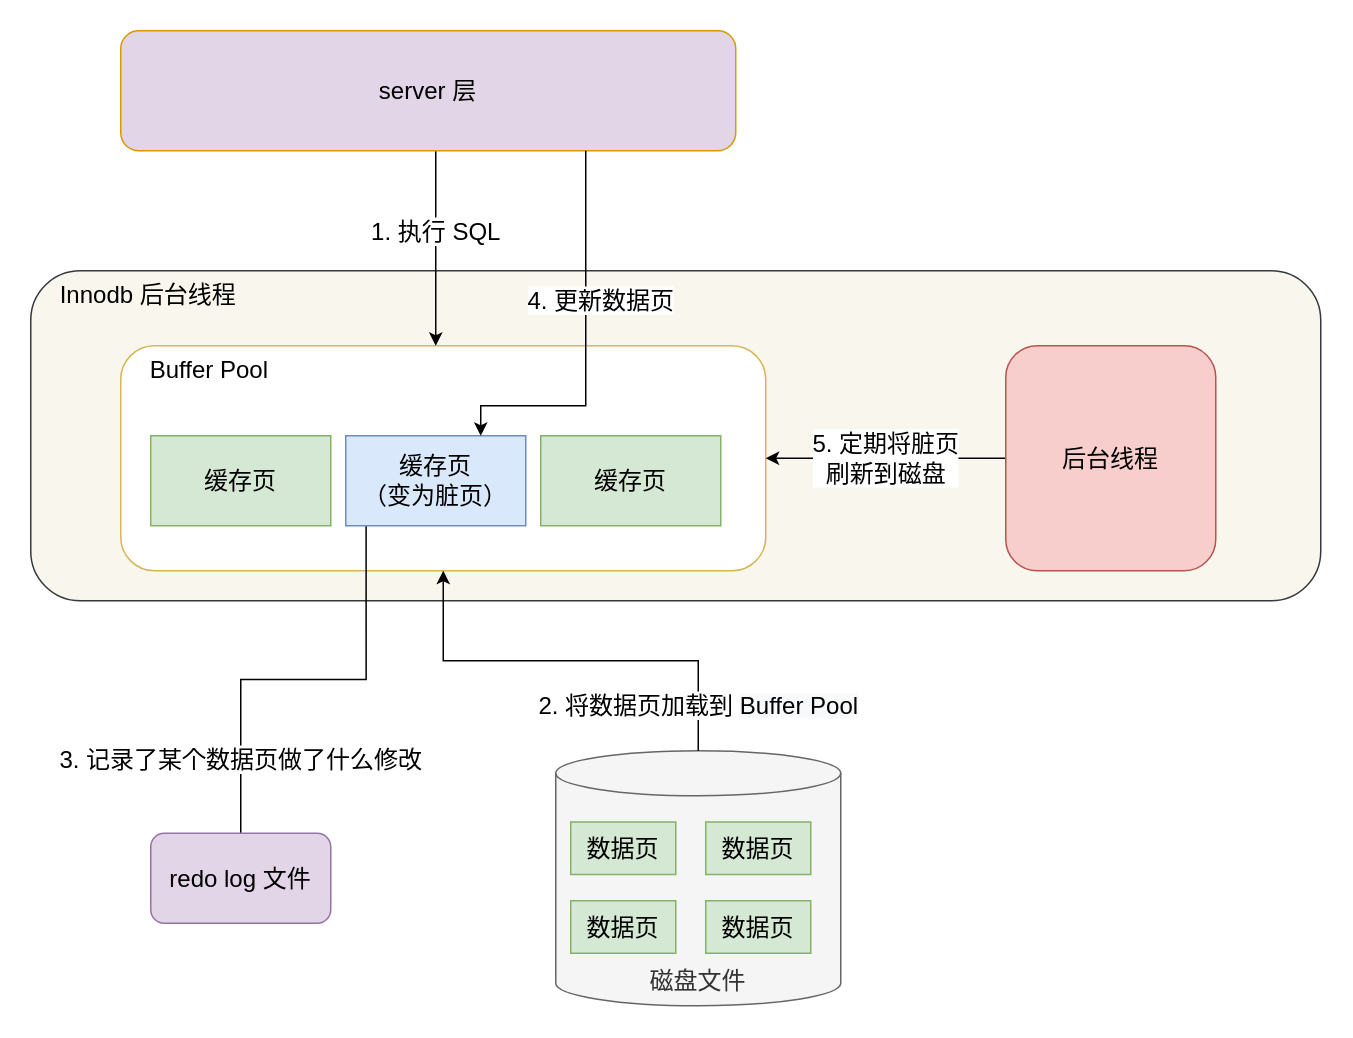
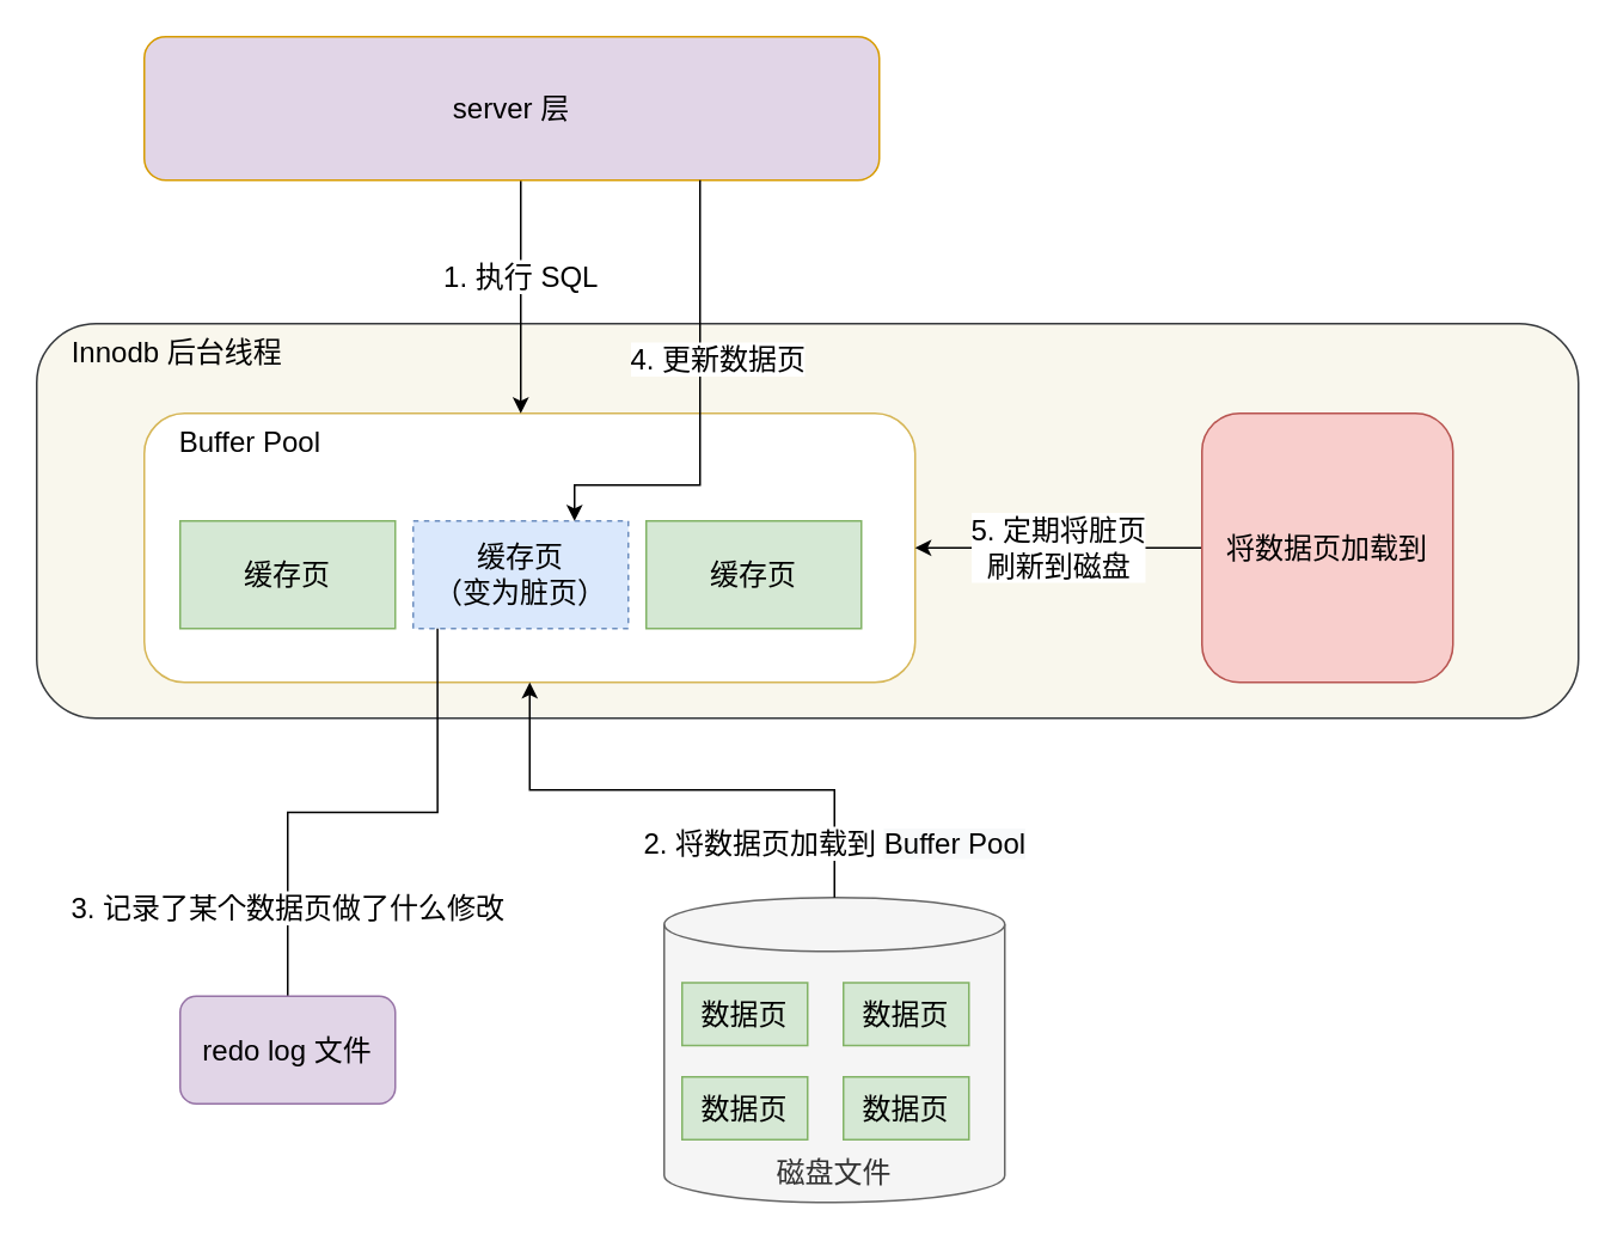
  <mxCell id="0" />
  <mxCell id="1" parent="0" />
  <mxCell id="2" value="&amp;nbsp; &amp;nbsp; Innodb 后台线程" style="rounded=1;whiteSpace=wrap;html=1;fontSize=16;verticalAlign=top;fillColor=#f9f7ed;strokeColor=#36393d;align=left;" vertex="1" parent="1"><mxGeometry x="20" y="180" width="860" height="220" as="geometry" /></mxCell>
  <mxCell id="3" value="&amp;nbsp; &amp;nbsp; Buffer Pool" style="rounded=1;whiteSpace=wrap;html=1;fontSize=16;verticalAlign=top;align=left;fillColor=#ffffff;strokeColor=#d6b656;" vertex="1" parent="1"><mxGeometry x="80" y="230" width="430" height="150" as="geometry" /></mxCell>
  <mxCell id="4" value="1. 执行 SQL" style="edgeStyle=orthogonalEdgeStyle;rounded=0;orthogonalLoop=1;jettySize=auto;html=1;fontSize=16;" edge="1" parent="1" source="5"><mxGeometry x="-0.176" relative="1" as="geometry"><mxPoint x="290" y="230" as="targetPoint" /><Array as="points"><mxPoint x="290" y="220" /><mxPoint x="290" y="220" /></Array><mxPoint as="offset" /></mxGeometry></mxCell>
  <mxCell id="5" value="server 层" style="rounded=1;whiteSpace=wrap;html=1;fontSize=16;fillColor=#e1d5e7;strokeColor=#d79b00;" vertex="1" parent="1"><mxGeometry x="80" y="20" width="410" height="80" as="geometry" /></mxCell>
  <mxCell id="6" value="缓存页" style="rounded=0;whiteSpace=wrap;html=1;fontSize=16;verticalAlign=middle;horizontal=1;fillColor=#d5e8d4;strokeColor=#82b366;" vertex="1" parent="1"><mxGeometry x="100" y="290" width="120" height="60" as="geometry" /></mxCell>
  <mxCell id="7" value="3. 记录了某个数据页做了什么修改" style="edgeStyle=orthogonalEdgeStyle;rounded=0;orthogonalLoop=1;jettySize=auto;html=1;entryX=0.5;entryY=0;entryDx=0;entryDy=0;fontSize=16;exitX=0.113;exitY=0.983;exitDx=0;exitDy=0;exitPerimeter=0;endArrow=none;" edge="1" parent="1" source="8" target="16"><mxGeometry x="0.662" relative="1" as="geometry"><mxPoint as="offset" /></mxGeometry></mxCell>
- <mxCell id="8" value="缓存页&lt;br&gt;（变为脏页）" style="rounded=0;whiteSpace=wrap;html=1;fontSize=16;verticalAlign=middle;horizontal=1;fillColor=#dae8fc;strokeColor=#6c8ebf;" vertex="1" parent="1"><mxGeometry x="230" y="290" width="120" height="60" as="geometry" /></mxCell>
+ <mxCell id="8" value="缓存页&lt;br&gt;（变为脏页）" style="rounded=0;whiteSpace=wrap;html=1;fontSize=16;verticalAlign=middle;horizontal=1;fillColor=#dae8fc;strokeColor=#6c8ebf;dashed=1;" vertex="1" parent="1"><mxGeometry x="230" y="290" width="120" height="60" as="geometry" /></mxCell>
  <mxCell id="9" value="缓存页" style="rounded=0;whiteSpace=wrap;html=1;fontSize=16;verticalAlign=middle;horizontal=1;fillColor=#d5e8d4;strokeColor=#82b366;" vertex="1" parent="1"><mxGeometry x="360" y="290" width="120" height="60" as="geometry" /></mxCell>
  <mxCell id="10" value="磁盘文件" style="shape=cylinder3;whiteSpace=wrap;html=1;boundedLbl=1;backgroundOutline=1;size=15;fontSize=16;verticalAlign=bottom;fillColor=#f5f5f5;fontColor=#333333;strokeColor=#666666;" vertex="1" parent="1"><mxGeometry x="370" y="500" width="190" height="170" as="geometry" /></mxCell>
  <mxCell id="11" value="数据页" style="rounded=0;whiteSpace=wrap;html=1;fontSize=16;verticalAlign=middle;horizontal=1;fillColor=#d5e8d4;strokeColor=#82b366;" vertex="1" parent="1"><mxGeometry x="380" y="547.5" width="70" height="35" as="geometry" /></mxCell>
  <mxCell id="12" value="数据页" style="rounded=0;whiteSpace=wrap;html=1;fontSize=16;verticalAlign=middle;horizontal=1;fillColor=#d5e8d4;strokeColor=#82b366;" vertex="1" parent="1"><mxGeometry x="470" y="547.5" width="70" height="35" as="geometry" /></mxCell>
  <mxCell id="13" value="数据页" style="rounded=0;whiteSpace=wrap;html=1;fontSize=16;verticalAlign=middle;horizontal=1;fillColor=#d5e8d4;strokeColor=#82b366;" vertex="1" parent="1"><mxGeometry x="380" y="600" width="70" height="35" as="geometry" /></mxCell>
  <mxCell id="14" value="数据页" style="rounded=0;whiteSpace=wrap;html=1;fontSize=16;verticalAlign=middle;horizontal=1;fillColor=#d5e8d4;strokeColor=#82b366;" vertex="1" parent="1"><mxGeometry x="470" y="600" width="70" height="35" as="geometry" /></mxCell>
  <mxCell id="15" value="2. 将数据页加载到&amp;nbsp;&lt;span style=&quot;background-color: rgb(248, 249, 250);&quot;&gt;Buffer Pool&lt;/span&gt;" style="endArrow=classic;html=1;rounded=0;fontSize=16;exitX=0.5;exitY=0;exitDx=0;exitDy=0;exitPerimeter=0;entryX=0.5;entryY=1;entryDx=0;entryDy=0;edgeStyle=orthogonalEdgeStyle;" edge="1" parent="1" source="10" target="3"><mxGeometry x="-0.793" width="50" height="50" relative="1" as="geometry"><mxPoint x="310" y="470" as="sourcePoint" /><mxPoint x="360" y="420" as="targetPoint" /><mxPoint as="offset" /></mxGeometry></mxCell>
  <mxCell id="16" value="redo log 文件" style="rounded=1;whiteSpace=wrap;html=1;fontSize=16;fillColor=#e1d5e7;strokeColor=#9673a6;" vertex="1" parent="1"><mxGeometry x="100" y="555" width="120" height="60" as="geometry" /></mxCell>
  <mxCell id="17" value="5. 定期将脏页&lt;br&gt;刷新到磁盘" style="edgeStyle=orthogonalEdgeStyle;rounded=0;orthogonalLoop=1;jettySize=auto;html=1;entryX=1;entryY=0.5;entryDx=0;entryDy=0;fontSize=16;" edge="1" parent="1" source="18" target="3"><mxGeometry relative="1" as="geometry" /></mxCell>
- <mxCell id="18" value="后台线程" style="rounded=1;whiteSpace=wrap;html=1;fontSize=16;fillColor=#f8cecc;strokeColor=#b85450;" vertex="1" parent="1"><mxGeometry x="670" y="230" width="140" height="150" as="geometry" /></mxCell>
+ <mxCell id="18" value="将数据页加载到" style="rounded=1;whiteSpace=wrap;html=1;fontSize=16;fillColor=#f8cecc;strokeColor=#b85450;" vertex="1" parent="1"><mxGeometry x="670" y="230" width="140" height="150" as="geometry" /></mxCell>
  <mxCell id="19" value="4. 更新数据页" style="edgeStyle=orthogonalEdgeStyle;rounded=0;orthogonalLoop=1;jettySize=auto;html=1;fontSize=16;entryX=0.75;entryY=0;entryDx=0;entryDy=0;" edge="1" parent="1" target="8"><mxGeometry x="-0.231" y="10" relative="1" as="geometry"><mxPoint x="390" y="100" as="sourcePoint" /><mxPoint x="390" y="230" as="targetPoint" /><Array as="points"><mxPoint x="390" y="270" /><mxPoint x="320" y="270" /></Array><mxPoint as="offset" /></mxGeometry></mxCell>
